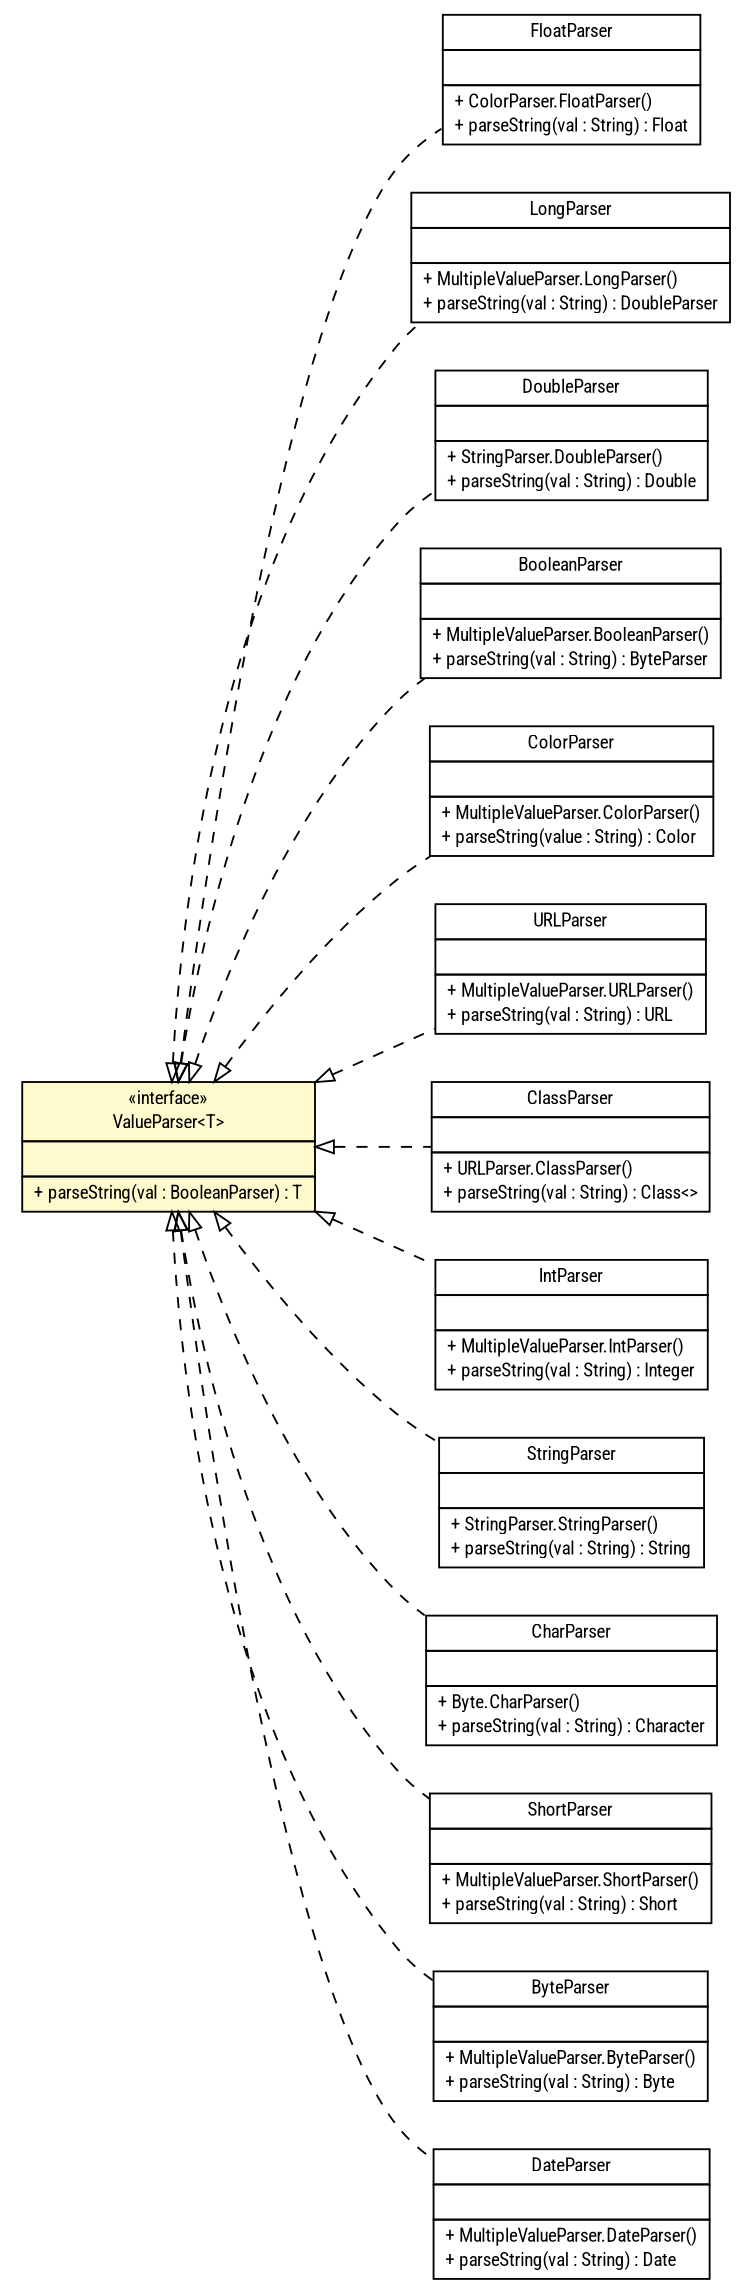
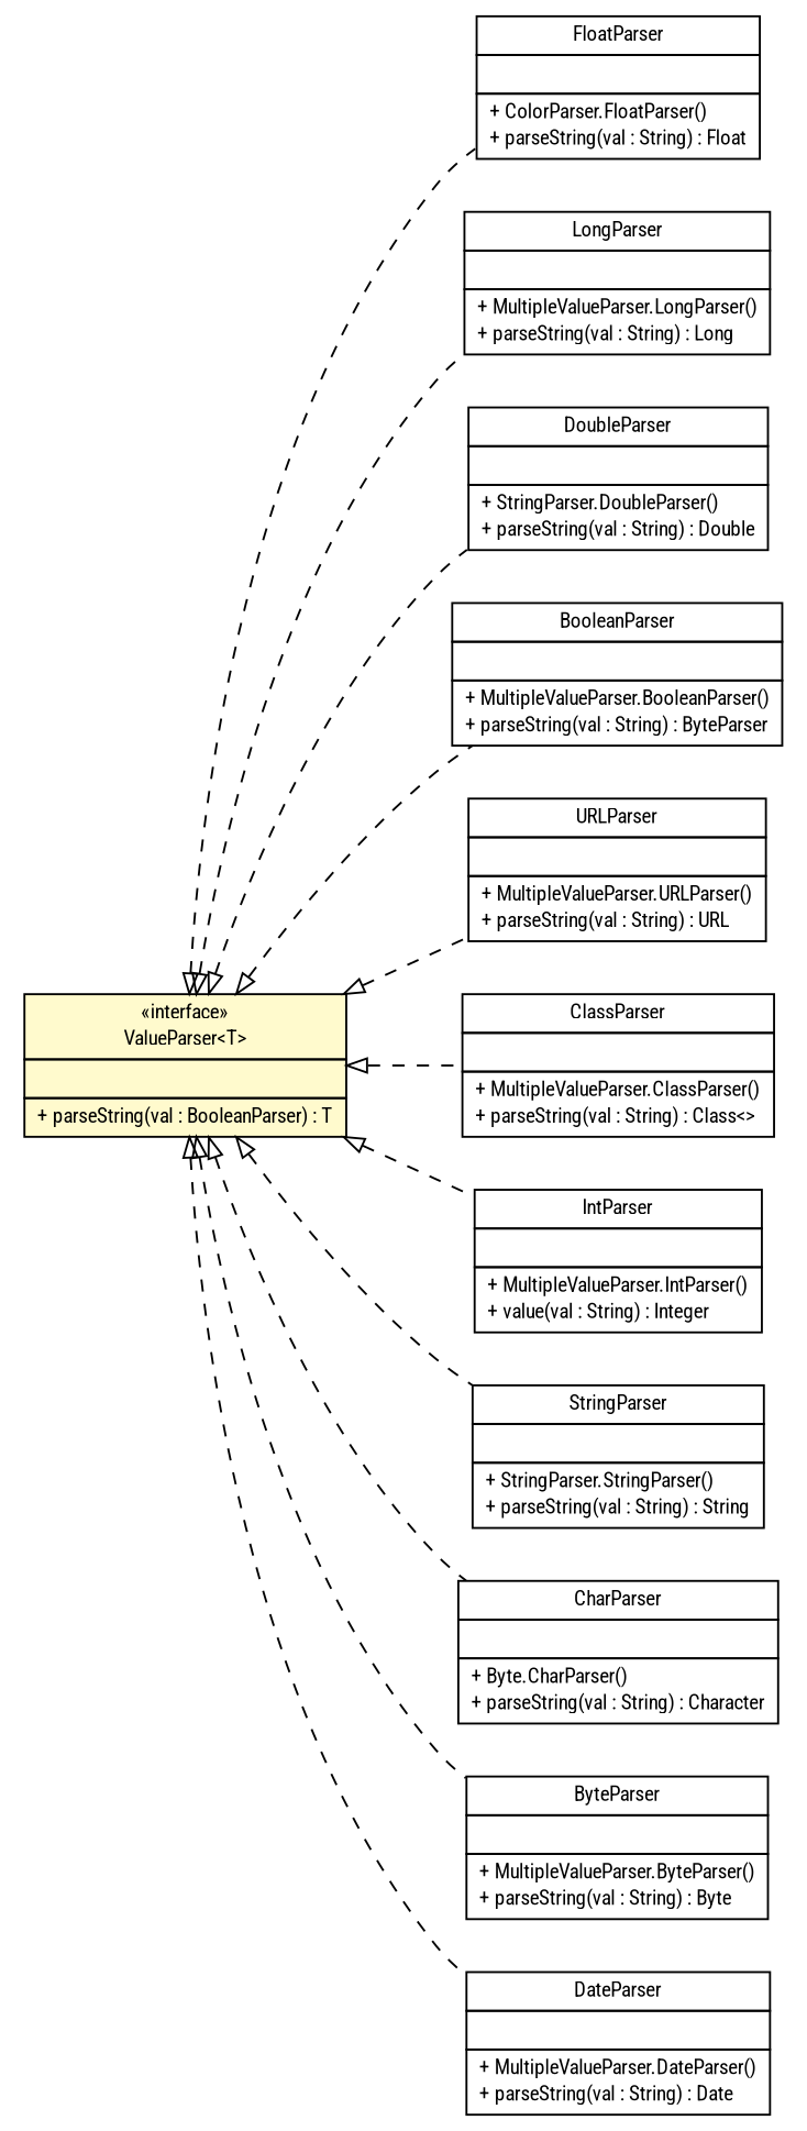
  digraph {
    fontname="Roboto Condensed"
    nodesep=0.25
    rankdir=LR
    ranksep=0.5
    node [fontcolor=black fontname="Roboto Condensed" fontsize=10.0 shape=plaintext]
    edge [arrowtail=empty dir=back fontname="Roboto Condensed" fontsize=10 headport=p labelfontname=Helvetica labelfontsize=10 style=dashed tailport=p]
    n1 [label=<<table title="com.vectorprint.configuration.parameters.MultipleValueParser.FloatParser" border="0" cellborder="1" cellspacing="0" cellpadding="2" port="p" href="./MultipleValueParser.FloatParser.html"> 		<tr><td><table border="0" cellspacing="0" cellpadding="1"> <tr><td align="center" balign="center"> FloatParser </td></tr> 		</table></td></tr> 		<tr><td><table border="0" cellspacing="0" cellpadding="1"> <tr><td align="left" balign="left">  </td></tr> 		</table></td></tr> 		<tr><td><table border="0" cellspacing="0" cellpadding="1"> <tr><td align="left" balign="left"> + ColorParser.FloatParser() </td></tr> <tr><td align="left" balign="left"> + parseString(val : String) : Float </td></tr> 		</table></td></tr> 		</table>>]
-   n2 [label=<<table title="com.vectorprint.configuration.parameters.MultipleValueParser.LongParser" border="0" cellborder="1" cellspacing="0" cellpadding="2" port="p" href="./MultipleValueParser.LongParser.html"> 		<tr><td><table border="0" cellspacing="0" cellpadding="1"> <tr><td align="center" balign="center"> LongParser </td></tr> 		</table></td></tr> 		<tr><td><table border="0" cellspacing="0" cellpadding="1"> <tr><td align="left" balign="left">  </td></tr> 		</table></td></tr> 		<tr><td><table border="0" cellspacing="0" cellpadding="1"> <tr><td align="left" balign="left"> + MultipleValueParser.LongParser() </td></tr> <tr><td align="left" balign="left"> + parseString(val : String) : DoubleParser </td></tr> 		</table></td></tr> 		</table>>]
+   n2 [label=<<table title="com.vectorprint.configuration.parameters.MultipleValueParser.LongParser" border="0" cellborder="1" cellspacing="0" cellpadding="2" port="p" href="./MultipleValueParser.LongParser.html"> 		<tr><td><table border="0" cellspacing="0" cellpadding="1"> <tr><td align="center" balign="center"> LongParser </td></tr> 		</table></td></tr> 		<tr><td><table border="0" cellspacing="0" cellpadding="1"> <tr><td align="left" balign="left">  </td></tr> 		</table></td></tr> 		<tr><td><table border="0" cellspacing="0" cellpadding="1"> <tr><td align="left" balign="left"> + MultipleValueParser.LongParser() </td></tr> <tr><td align="left" balign="left"> + parseString(val : String) : Long </td></tr> 		</table></td></tr> 		</table>>]
    n3 [label=<<table title="com.vectorprint.configuration.parameters.MultipleValueParser.DoubleParser" border="0" cellborder="1" cellspacing="0" cellpadding="2" port="p" href="./MultipleValueParser.DoubleParser.html"> 		<tr><td><table border="0" cellspacing="0" cellpadding="1"> <tr><td align="center" balign="center"> DoubleParser </td></tr> 		</table></td></tr> 		<tr><td><table border="0" cellspacing="0" cellpadding="1"> <tr><td align="left" balign="left">  </td></tr> 		</table></td></tr> 		<tr><td><table border="0" cellspacing="0" cellpadding="1"> <tr><td align="left" balign="left"> + StringParser.DoubleParser() </td></tr> <tr><td align="left" balign="left"> + parseString(val : String) : Double </td></tr> 		</table></td></tr> 		</table>>]
    n4 [label=<<table title="com.vectorprint.configuration.parameters.MultipleValueParser.BooleanParser" border="0" cellborder="1" cellspacing="0" cellpadding="2" port="p" href="./MultipleValueParser.BooleanParser.html"> 		<tr><td><table border="0" cellspacing="0" cellpadding="1"> <tr><td align="center" balign="center"> BooleanParser </td></tr> 		</table></td></tr> 		<tr><td><table border="0" cellspacing="0" cellpadding="1"> <tr><td align="left" balign="left">  </td></tr> 		</table></td></tr> 		<tr><td><table border="0" cellspacing="0" cellpadding="1"> <tr><td align="left" balign="left"> + MultipleValueParser.BooleanParser() </td></tr> <tr><td align="left" balign="left"> + parseString(val : String) : ByteParser </td></tr> 		</table></td></tr> 		</table>>]
-   n5 [label=<<table title="com.vectorprint.configuration.parameters.MultipleValueParser.ColorParser" border="0" cellborder="1" cellspacing="0" cellpadding="2" port="p" href="./MultipleValueParser.ColorParser.html"> 		<tr><td><table border="0" cellspacing="0" cellpadding="1"> <tr><td align="center" balign="center"> ColorParser </td></tr> 		</table></td></tr> 		<tr><td><table border="0" cellspacing="0" cellpadding="1"> <tr><td align="left" balign="left">  </td></tr> 		</table></td></tr> 		<tr><td><table border="0" cellspacing="0" cellpadding="1"> <tr><td align="left" balign="left"> + MultipleValueParser.ColorParser() </td></tr> <tr><td align="left" balign="left"> + parseString(value : String) : Color </td></tr> 		</table></td></tr> 		</table>>]
    n6 [label=<<table title="com.vectorprint.configuration.parameters.MultipleValueParser.URLParser" border="0" cellborder="1" cellspacing="0" cellpadding="2" port="p" href="./MultipleValueParser.URLParser.html"> 		<tr><td><table border="0" cellspacing="0" cellpadding="1"> <tr><td align="center" balign="center"> URLParser </td></tr> 		</table></td></tr> 		<tr><td><table border="0" cellspacing="0" cellpadding="1"> <tr><td align="left" balign="left">  </td></tr> 		</table></td></tr> 		<tr><td><table border="0" cellspacing="0" cellpadding="1"> <tr><td align="left" balign="left"> + MultipleValueParser.URLParser() </td></tr> <tr><td align="left" balign="left"> + parseString(val : String) : URL </td></tr> 		</table></td></tr> 		</table>>]
-   n7 [label=<<table title="com.vectorprint.configuration.parameters.MultipleValueParser.ClassParser" border="0" cellborder="1" cellspacing="0" cellpadding="2" port="p" href="./MultipleValueParser.ClassParser.html"> 		<tr><td><table border="0" cellspacing="0" cellpadding="1"> <tr><td align="center" balign="center"> ClassParser </td></tr> 		</table></td></tr> 		<tr><td><table border="0" cellspacing="0" cellpadding="1"> <tr><td align="left" balign="left">  </td></tr> 		</table></td></tr> 		<tr><td><table border="0" cellspacing="0" cellpadding="1"> <tr><td align="left" balign="left"> + URLParser.ClassParser() </td></tr> <tr><td align="left" balign="left"> + parseString(val : String) : Class&lt;&gt; </td></tr> 		</table></td></tr> 		</table>>]
-   n8 [label=<<table title="com.vectorprint.configuration.parameters.MultipleValueParser.IntParser" border="0" cellborder="1" cellspacing="0" cellpadding="2" port="p" href="./MultipleValueParser.IntParser.html"> 		<tr><td><table border="0" cellspacing="0" cellpadding="1"> <tr><td align="center" balign="center"> IntParser </td></tr> 		</table></td></tr> 		<tr><td><table border="0" cellspacing="0" cellpadding="1"> <tr><td align="left" balign="left">  </td></tr> 		</table></td></tr> 		<tr><td><table border="0" cellspacing="0" cellpadding="1"> <tr><td align="left" balign="left"> + MultipleValueParser.IntParser() </td></tr> <tr><td align="left" balign="left"> + parseString(val : String) : Integer </td></tr> 		</table></td></tr> 		</table>>]
+   n7 [label=<<table title="com.vectorprint.configuration.parameters.MultipleValueParser.ClassParser" border="0" cellborder="1" cellspacing="0" cellpadding="2" port="p" href="./MultipleValueParser.ClassParser.html"> 		<tr><td><table border="0" cellspacing="0" cellpadding="1"> <tr><td align="center" balign="center"> ClassParser </td></tr> 		</table></td></tr> 		<tr><td><table border="0" cellspacing="0" cellpadding="1"> <tr><td align="left" balign="left">  </td></tr> 		</table></td></tr> 		<tr><td><table border="0" cellspacing="0" cellpadding="1"> <tr><td align="left" balign="left"> + MultipleValueParser.ClassParser() </td></tr> <tr><td align="left" balign="left"> + parseString(val : String) : Class&lt;&gt; </td></tr> 		</table></td></tr> 		</table>>]
+   n8 [label=<<table title="com.vectorprint.configuration.parameters.MultipleValueParser.IntParser" border="0" cellborder="1" cellspacing="0" cellpadding="2" port="p" href="./MultipleValueParser.IntParser.html"> 		<tr><td><table border="0" cellspacing="0" cellpadding="1"> <tr><td align="center" balign="center"> IntParser </td></tr> 		</table></td></tr> 		<tr><td><table border="0" cellspacing="0" cellpadding="1"> <tr><td align="left" balign="left">  </td></tr> 		</table></td></tr> 		<tr><td><table border="0" cellspacing="0" cellpadding="1"> <tr><td align="left" balign="left"> + MultipleValueParser.IntParser() </td></tr> <tr><td align="left" balign="left"> + value(val : String) : Integer </td></tr> 		</table></td></tr> 		</table>>]
    n9 [label=<<table title="com.vectorprint.configuration.parameters.MultipleValueParser.StringParser" border="0" cellborder="1" cellspacing="0" cellpadding="2" port="p" href="./MultipleValueParser.StringParser.html"> 		<tr><td><table border="0" cellspacing="0" cellpadding="1"> <tr><td align="center" balign="center"> StringParser </td></tr> 		</table></td></tr> 		<tr><td><table border="0" cellspacing="0" cellpadding="1"> <tr><td align="left" balign="left">  </td></tr> 		</table></td></tr> 		<tr><td><table border="0" cellspacing="0" cellpadding="1"> <tr><td align="left" balign="left"> + StringParser.StringParser() </td></tr> <tr><td align="left" balign="left"> + parseString(val : String) : String </td></tr> 		</table></td></tr> 		</table>>]
    n10 [label=<<table title="com.vectorprint.configuration.parameters.MultipleValueParser.CharParser" border="0" cellborder="1" cellspacing="0" cellpadding="2" port="p" href="./MultipleValueParser.CharParser.html"> 		<tr><td><table border="0" cellspacing="0" cellpadding="1"> <tr><td align="center" balign="center"> CharParser </td></tr> 		</table></td></tr> 		<tr><td><table border="0" cellspacing="0" cellpadding="1"> <tr><td align="left" balign="left">  </td></tr> 		</table></td></tr> 		<tr><td><table border="0" cellspacing="0" cellpadding="1"> <tr><td align="left" balign="left"> + Byte.CharParser() </td></tr> <tr><td align="left" balign="left"> + parseString(val : String) : Character </td></tr> 		</table></td></tr> 		</table>>]
-   n11 [label=<<table title="com.vectorprint.configuration.parameters.MultipleValueParser.ShortParser" border="0" cellborder="1" cellspacing="0" cellpadding="2" port="p" href="./MultipleValueParser.ShortParser.html"> 		<tr><td><table border="0" cellspacing="0" cellpadding="1"> <tr><td align="center" balign="center"> ShortParser </td></tr> 		</table></td></tr> 		<tr><td><table border="0" cellspacing="0" cellpadding="1"> <tr><td align="left" balign="left">  </td></tr> 		</table></td></tr> 		<tr><td><table border="0" cellspacing="0" cellpadding="1"> <tr><td align="left" balign="left"> + MultipleValueParser.ShortParser() </td></tr> <tr><td align="left" balign="left"> + parseString(val : String) : Short </td></tr> 		</table></td></tr> 		</table>>]
    n12 [label=<<table title="com.vectorprint.configuration.parameters.MultipleValueParser.ByteParser" border="0" cellborder="1" cellspacing="0" cellpadding="2" port="p" href="./MultipleValueParser.ByteParser.html"> 		<tr><td><table border="0" cellspacing="0" cellpadding="1"> <tr><td align="center" balign="center"> ByteParser </td></tr> 		</table></td></tr> 		<tr><td><table border="0" cellspacing="0" cellpadding="1"> <tr><td align="left" balign="left">  </td></tr> 		</table></td></tr> 		<tr><td><table border="0" cellspacing="0" cellpadding="1"> <tr><td align="left" balign="left"> + MultipleValueParser.ByteParser() </td></tr> <tr><td align="left" balign="left"> + parseString(val : String) : Byte </td></tr> 		</table></td></tr> 		</table>>]
    n13 [label=<<table title="com.vectorprint.configuration.parameters.MultipleValueParser.DateParser" border="0" cellborder="1" cellspacing="0" cellpadding="2" port="p" href="./MultipleValueParser.DateParser.html"> 		<tr><td><table border="0" cellspacing="0" cellpadding="1"> <tr><td align="center" balign="center"> DateParser </td></tr> 		</table></td></tr> 		<tr><td><table border="0" cellspacing="0" cellpadding="1"> <tr><td align="left" balign="left">  </td></tr> 		</table></td></tr> 		<tr><td><table border="0" cellspacing="0" cellpadding="1"> <tr><td align="left" balign="left"> + MultipleValueParser.DateParser() </td></tr> <tr><td align="left" balign="left"> + parseString(val : String) : Date </td></tr> 		</table></td></tr> 		</table>>]
    n14 [label=<<table title="com.vectorprint.configuration.parameters.ValueParser" border="0" cellborder="1" cellspacing="0" cellpadding="2" port="p" bgcolor="lemonChiffon" href="./ValueParser.html"> 		<tr><td><table border="0" cellspacing="0" cellpadding="1"> <tr><td align="center" balign="center"> &#171;interface&#187; </td></tr> <tr><td align="center" balign="center"> ValueParser&lt;T&gt; </td></tr> 		</table></td></tr> 		<tr><td><table border="0" cellspacing="0" cellpadding="1"> <tr><td align="left" balign="left">  </td></tr> 		</table></td></tr> 		<tr><td><table border="0" cellspacing="0" cellpadding="1"> <tr><td align="left" balign="left"> + parseString(val : BooleanParser) : T </td></tr> 		</table></td></tr> 		</table>>]
    n14 -> n1
    n14 -> n2
    n14 -> n3
    n14 -> n4
-   n14 -> n5
    n14 -> n6
    n14 -> n7
    n14 -> n8
    n14 -> n9
    n14 -> n10
-   n14 -> n11
    n14 -> n12
    n14 -> n13
  }
